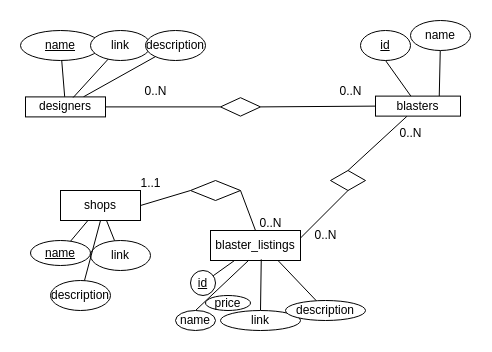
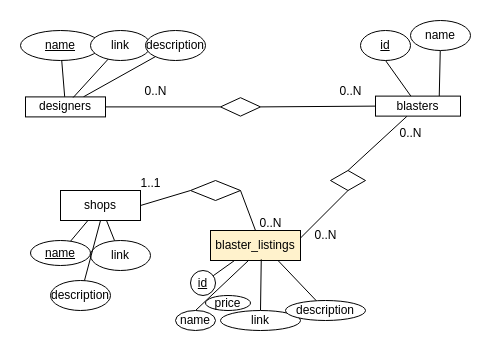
  <mxCell id="0" />
  <mxCell id="1" parent="0" />
  <mxCell id="2" value="" style="rounded=0;orthogonalLoop=1;jettySize=auto;html=1;endArrow=none;endFill=0;" parent="1" source="5" target="6" edge="1"><mxGeometry relative="1" as="geometry" /></mxCell>
  <mxCell id="3" value="" style="rounded=0;orthogonalLoop=1;jettySize=auto;html=1;endArrow=none;endFill=0;entryX=0;entryY=0.5;entryDx=0;entryDy=0;" parent="1" source="5" target="15" edge="1"><mxGeometry relative="1" as="geometry" /></mxCell>
  <mxCell id="4" style="rounded=0;orthogonalLoop=1;jettySize=auto;html=1;endArrow=none;endFill=0;" parent="1" source="5" target="25" edge="1"><mxGeometry relative="1" as="geometry"><mxPoint x="160" y="60" as="targetPoint" /></mxGeometry></mxCell>
  <mxCell id="5" value="designers" style="rounded=0;whiteSpace=wrap;html=1;" parent="1" vertex="1"><mxGeometry x="25" y="96.4" width="80" height="20" as="geometry" /></mxCell>
  <mxCell id="6" value="&lt;u&gt;name&lt;/u&gt;" style="ellipse;whiteSpace=wrap;html=1;rounded=0;" parent="1" vertex="1"><mxGeometry y="30" width="80" height="30" as="geometry" x="20" /></mxCell>
  <mxCell id="7" style="rounded=0;orthogonalLoop=1;jettySize=auto;html=1;endArrow=none;endFill=0;entryX=0.596;entryY=0.032;entryDx=0;entryDy=0;entryPerimeter=0;" parent="1" source="8" target="5" edge="1"><mxGeometry relative="1" as="geometry"><mxPoint x="170" y="150" as="targetPoint" /></mxGeometry></mxCell>
  <mxCell id="8" value="link" style="ellipse;whiteSpace=wrap;html=1;" parent="1" vertex="1"><mxGeometry x="90" y="30" width="60" height="30" as="geometry" /></mxCell>
  <mxCell id="9" style="rounded=0;orthogonalLoop=1;jettySize=auto;html=1;exitX=0.75;exitY=0;exitDx=0;exitDy=0;endArrow=none;endFill=0;" parent="1" source="11" target="19" edge="1"><mxGeometry relative="1" as="geometry"><mxPoint x="490" y="170" as="targetPoint" /></mxGeometry></mxCell>
  <mxCell id="10" value="" style="rounded=0;orthogonalLoop=1;jettySize=auto;html=1;endArrow=none;endFill=0;entryX=0.5;entryY=0;entryDx=0;entryDy=0;" parent="1" source="11" target="42" edge="1"><mxGeometry relative="1" as="geometry" /></mxCell>
  <mxCell id="11" value="blasters" style="rounded=0;whiteSpace=wrap;html=1;" parent="1" vertex="1"><mxGeometry x="375" y="95.61" width="85" height="20" as="geometry" /></mxCell>
  <mxCell id="12" value="" style="rounded=0;orthogonalLoop=1;jettySize=auto;html=1;endArrow=none;endFill=0;exitX=0.5;exitY=1;exitDx=0;exitDy=0;" parent="1" source="13" target="11" edge="1"><mxGeometry relative="1" as="geometry"><mxPoint x="467.438" y="180.003" as="sourcePoint" /></mxGeometry></mxCell>
  <mxCell id="13" value="&lt;u&gt;id&lt;/u&gt;" style="ellipse;whiteSpace=wrap;html=1;" parent="1" vertex="1"><mxGeometry x="360" y="30" width="50" height="30" as="geometry" /></mxCell>
  <mxCell id="14" style="rounded=0;orthogonalLoop=1;jettySize=auto;html=1;entryX=0;entryY=0.5;entryDx=0;entryDy=0;endArrow=none;endFill=0;exitX=1;exitY=0.5;exitDx=0;exitDy=0;" parent="1" source="15" target="11" edge="1"><mxGeometry relative="1" as="geometry" /></mxCell>
  <mxCell id="15" value="" style="rhombus;whiteSpace=wrap;html=1;" parent="1" vertex="1"><mxGeometry x="220" y="97.19" width="40" height="18.42" as="geometry" /></mxCell>
  <mxCell id="16" style="edgeStyle=orthogonalEdgeStyle;rounded=0;orthogonalLoop=1;jettySize=auto;html=1;exitX=0.5;exitY=1;exitDx=0;exitDy=0;" parent="1" source="8" target="8" edge="1"><mxGeometry relative="1" as="geometry" /></mxCell>
  <mxCell id="17" value="0..N" style="text;html=1;align=center;verticalAlign=middle;resizable=0;points=[];autosize=1;strokeColor=none;fillColor=none;" parent="1" vertex="1"><mxGeometry x="325" y="75.61" width="50" height="30" as="geometry" /></mxCell>
  <mxCell id="18" value="0..N" style="text;html=1;align=center;verticalAlign=middle;resizable=0;points=[];autosize=1;strokeColor=none;fillColor=none;" parent="1" vertex="1"><mxGeometry x="130" y="75.61" width="50" height="30" as="geometry" /></mxCell>
  <mxCell id="19" value="name" style="ellipse;whiteSpace=wrap;html=1;" parent="1" vertex="1"><mxGeometry x="410" y="20" width="60" height="30" as="geometry" /></mxCell>
  <mxCell id="20" value="" style="rounded=0;orthogonalLoop=1;jettySize=auto;html=1;endArrow=none;endFill=0;" parent="1" source="21" target="22" edge="1"><mxGeometry relative="1" as="geometry" /></mxCell>
  <mxCell id="21" value="shops" style="whiteSpace=wrap;html=1;" parent="1" vertex="1"><mxGeometry x="60" y="190" width="80" height="30" as="geometry" /></mxCell>
  <mxCell id="22" value="&lt;u&gt;name&lt;/u&gt;" style="ellipse;whiteSpace=wrap;html=1;" parent="1" vertex="1"><mxGeometry x="30" y="240" width="60" height="25" as="geometry" /></mxCell>
  <mxCell id="23" style="rounded=0;orthogonalLoop=1;jettySize=auto;html=1;endArrow=none;endFill=0;" parent="1" source="24" target="21" edge="1"><mxGeometry relative="1" as="geometry" /></mxCell>
  <mxCell id="24" value="link" style="ellipse;whiteSpace=wrap;html=1;" parent="1" vertex="1"><mxGeometry x="90" y="240" width="60" height="30" as="geometry" /></mxCell>
  <mxCell id="25" value="description" style="ellipse;whiteSpace=wrap;html=1;" parent="1" vertex="1"><mxGeometry x="145" y="30" width="60" height="30" as="geometry" /></mxCell>
  <mxCell id="26" style="rounded=0;orthogonalLoop=1;jettySize=auto;html=1;entryX=0.5;entryY=1;entryDx=0;entryDy=0;endArrow=none;endFill=0;" parent="1" source="27" target="21" edge="1"><mxGeometry relative="1" as="geometry" /></mxCell>
  <mxCell id="27" value="description" style="ellipse;whiteSpace=wrap;html=1;" parent="1" vertex="1"><mxGeometry x="50" y="280" width="60" height="30" as="geometry" /></mxCell>
  <mxCell id="28" value="" style="rounded=0;orthogonalLoop=1;jettySize=auto;html=1;endArrow=none;endFill=0;" parent="1" source="29" target="30" edge="1"><mxGeometry relative="1" as="geometry" /></mxCell>
- <mxCell id="29" value="blaster_listings" style="whiteSpace=wrap;html=1;" parent="1" vertex="1"><mxGeometry x="210" y="230" width="90" height="30" as="geometry" /></mxCell>
+ <mxCell id="29" value="blaster_listings" style="whiteSpace=wrap;html=1;fillColor=#fff2cc;" parent="1" vertex="1"><mxGeometry x="210" y="230" width="90" height="30" as="geometry" /></mxCell>
  <mxCell id="30" value="&lt;u&gt;id&lt;/u&gt;" style="ellipse;whiteSpace=wrap;html=1;" parent="1" vertex="1"><mxGeometry x="190" y="270" width="25" height="25" as="geometry" /></mxCell>
  <mxCell id="31" value="price" style="ellipse;whiteSpace=wrap;html=1;" parent="1" vertex="1"><mxGeometry x="205" y="295" width="45" height="15" as="geometry" /></mxCell>
  <mxCell id="32" style="rounded=0;orthogonalLoop=1;jettySize=auto;html=1;entryX=0.564;entryY=0.963;entryDx=0;entryDy=0;entryPerimeter=0;endArrow=none;endFill=0;" parent="1" source="33" target="29" edge="1"><mxGeometry relative="1" as="geometry" /></mxCell>
  <mxCell id="33" value="link" style="ellipse;whiteSpace=wrap;html=1;" parent="1" vertex="1"><mxGeometry x="220" y="310" width="80" height="20" as="geometry" /></mxCell>
  <mxCell id="34" style="rounded=0;orthogonalLoop=1;jettySize=auto;html=1;entryX=0.75;entryY=1;entryDx=0;entryDy=0;endArrow=none;endFill=0;" parent="1" source="35" target="29" edge="1"><mxGeometry relative="1" as="geometry" /></mxCell>
  <mxCell id="35" value="description" style="ellipse;whiteSpace=wrap;html=1;" parent="1" vertex="1"><mxGeometry x="285" y="300" width="80" height="20" as="geometry" /></mxCell>
  <mxCell id="36" style="rounded=0;orthogonalLoop=1;jettySize=auto;html=1;entryX=1;entryY=0.5;entryDx=0;entryDy=0;endArrow=none;endFill=0;exitX=0;exitY=0.5;exitDx=0;exitDy=0;" parent="1" source="38" target="21" edge="1"><mxGeometry relative="1" as="geometry" /></mxCell>
  <mxCell id="37" style="rounded=0;orthogonalLoop=1;jettySize=auto;html=1;exitX=1;exitY=0.5;exitDx=0;exitDy=0;entryX=0.5;entryY=0;entryDx=0;entryDy=0;endArrow=none;endFill=0;" parent="1" source="38" target="29" edge="1"><mxGeometry relative="1" as="geometry" /></mxCell>
  <mxCell id="38" value="" style="rhombus;whiteSpace=wrap;html=1;" parent="1" vertex="1"><mxGeometry x="190" y="180" width="50" height="20" as="geometry" /></mxCell>
  <mxCell id="39" value="0..N" style="text;html=1;align=center;verticalAlign=middle;resizable=0;points=[];autosize=1;strokeColor=none;fillColor=none;" parent="1" vertex="1"><mxGeometry x="245" y="208" width="50" height="30" as="geometry" /></mxCell>
  <mxCell id="40" value="1..1" style="text;html=1;align=center;verticalAlign=middle;resizable=0;points=[];autosize=1;strokeColor=none;fillColor=none;" parent="1" vertex="1"><mxGeometry x="130" y="168" width="40" height="30" as="geometry" /></mxCell>
  <mxCell id="41" style="rounded=0;orthogonalLoop=1;jettySize=auto;html=1;entryX=1;entryY=0.25;entryDx=0;entryDy=0;exitX=0.5;exitY=1;exitDx=0;exitDy=0;endArrow=none;endFill=0;" parent="1" source="42" target="29" edge="1"><mxGeometry relative="1" as="geometry" /></mxCell>
  <mxCell id="42" value="" style="rhombus;whiteSpace=wrap;html=1;rounded=0;" parent="1" vertex="1"><mxGeometry x="330" y="170" width="35" height="20" as="geometry" /></mxCell>
  <mxCell id="43" value="0..N" style="text;html=1;align=center;verticalAlign=middle;resizable=0;points=[];autosize=1;strokeColor=none;fillColor=none;" parent="1" vertex="1"><mxGeometry x="385" y="118" width="50" height="30" as="geometry" /></mxCell>
  <mxCell id="44" value="0..N" style="text;html=1;align=center;verticalAlign=middle;resizable=0;points=[];autosize=1;strokeColor=none;fillColor=none;" parent="1" vertex="1"><mxGeometry x="300" y="220" width="50" height="30" as="geometry" /></mxCell>
  <mxCell id="45" style="rounded=0;orthogonalLoop=1;jettySize=auto;html=1;entryX=0.422;entryY=1;entryDx=0;entryDy=0;entryPerimeter=0;endArrow=none;endFill=0;exitX=0.5;exitY=0;exitDx=0;exitDy=0;" edge="1" parent="1" source="46" target="29"><mxGeometry relative="1" as="geometry" /></mxCell>
  <mxCell id="46" value="name" style="ellipse;whiteSpace=wrap;html=1;" vertex="1" parent="1"><mxGeometry x="175" y="310" width="40" height="20" as="geometry" /></mxCell>
